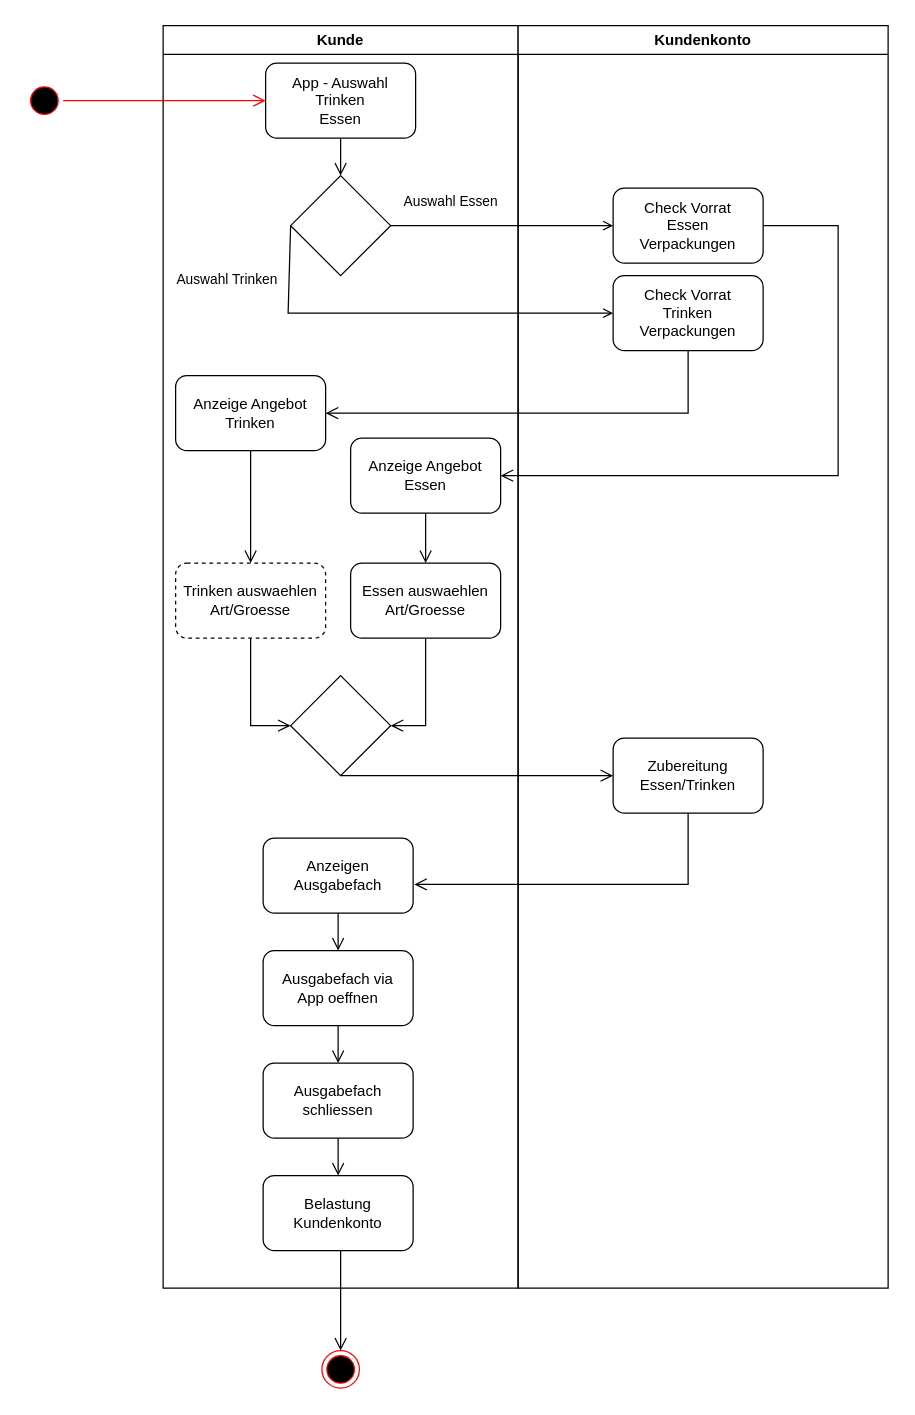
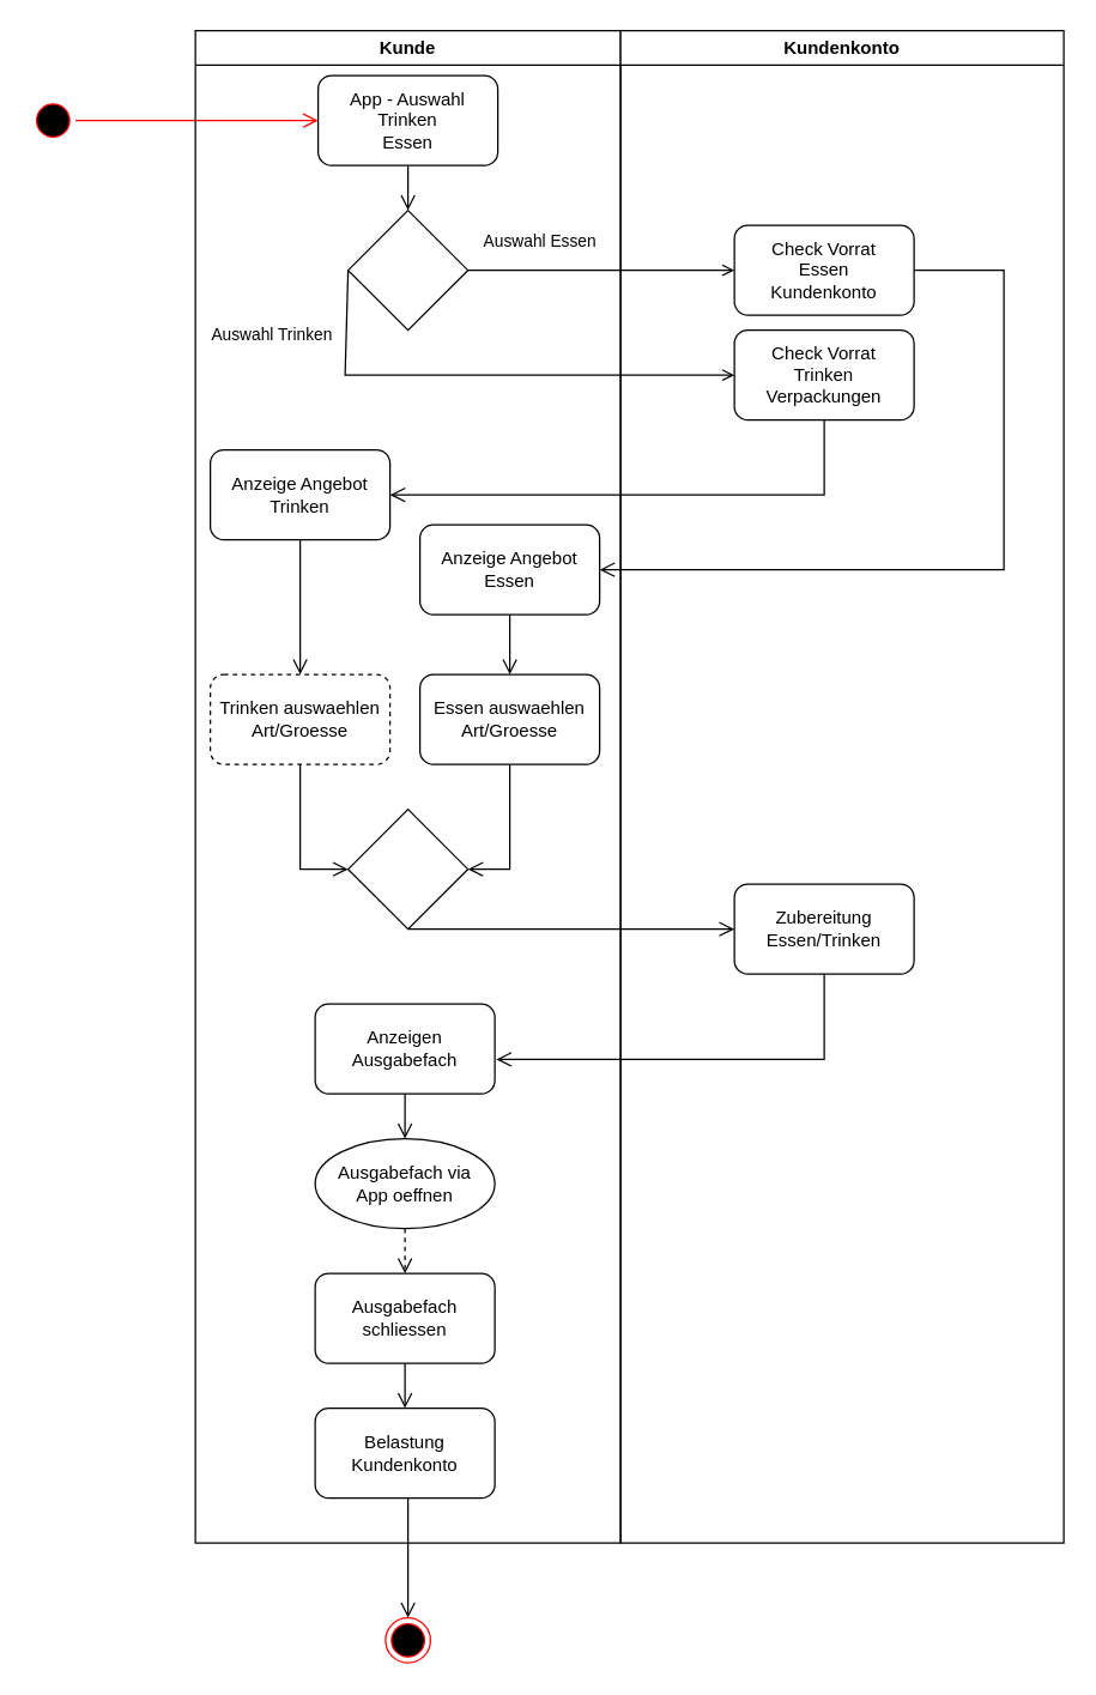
  <mxCell id="0" />
  <mxCell id="1" parent="0" />
  <mxCell id="2" value="" style="ellipse;html=1;shape=endState;fillColor=#000000;strokeColor=#ff0000;" parent="1" vertex="1"><mxGeometry x="257" y="1080" width="30" height="30" as="geometry" /></mxCell>
  <mxCell id="3" value="" style="ellipse;html=1;shape=startState;fillColor=#000000;strokeColor=#ff0000;" parent="1" vertex="1"><mxGeometry x="20" y="65" width="30" height="30" as="geometry" /></mxCell>
  <mxCell id="4" value="" style="edgeStyle=orthogonalEdgeStyle;html=1;verticalAlign=bottom;endArrow=open;endSize=8;strokeColor=#ff0000;rounded=0;entryX=0;entryY=0.5;entryDx=0;entryDy=0;" parent="1" source="3" target="8" edge="1"><mxGeometry relative="1" as="geometry"><mxPoint x="25" y="140" as="targetPoint" /></mxGeometry></mxCell>
  <mxCell id="5" value="" style="endArrow=open;startArrow=none;endFill=0;startFill=0;endSize=8;html=1;verticalAlign=bottom;labelBackgroundColor=none;strokeWidth=1;rounded=0;exitX=0.5;exitY=1;exitDx=0;exitDy=0;entryX=0;entryY=0.5;entryDx=0;entryDy=0;" parent="1" source="13" edge="1" target="30"><mxGeometry width="160" relative="1" as="geometry"><mxPoint x="529" y="620" as="sourcePoint" /><mxPoint x="450" y="620" as="targetPoint" /></mxGeometry></mxCell>
  <mxCell id="6" value="" style="endArrow=open;startArrow=none;endFill=0;startFill=0;endSize=8;html=1;verticalAlign=bottom;labelBackgroundColor=none;strokeWidth=1;rounded=0;entryX=0.5;entryY=0;entryDx=0;entryDy=0;" parent="1" target="2" edge="1"><mxGeometry width="160" relative="1" as="geometry"><mxPoint x="272" y="990" as="sourcePoint" /><mxPoint x="86" y="1060" as="targetPoint" /></mxGeometry></mxCell>
  <mxCell id="7" value="Kunde" style="swimlane;whiteSpace=wrap;html=1;" parent="1" vertex="1"><mxGeometry x="130" y="20" width="284" height="1010" as="geometry" /></mxCell>
  <mxCell id="8" value="App - Auswahl&lt;br&gt;Trinken&lt;br&gt;Essen" style="rounded=1;whiteSpace=wrap;html=1;" parent="7" vertex="1"><mxGeometry x="82" y="30" width="120" height="60" as="geometry" /></mxCell>
  <mxCell id="9" value="" style="rhombus;whiteSpace=wrap;html=1;" parent="7" vertex="1"><mxGeometry x="102" y="120" width="80" height="80" as="geometry" /></mxCell>
  <mxCell id="10" value="" style="endArrow=open;startArrow=none;endFill=0;startFill=0;endSize=8;html=1;verticalAlign=bottom;labelBackgroundColor=none;strokeWidth=1;rounded=0;entryX=0.5;entryY=0;entryDx=0;entryDy=0;exitX=0.5;exitY=1;exitDx=0;exitDy=0;" parent="7" target="9" edge="1" source="8"><mxGeometry width="160" relative="1" as="geometry"><mxPoint x="19" y="600" as="sourcePoint" /><mxPoint x="99" y="600" as="targetPoint" /></mxGeometry></mxCell>
  <mxCell id="11" value="Essen auswaehlen&lt;br&gt;Art/Groesse" style="rounded=1;whiteSpace=wrap;html=1;" parent="7" vertex="1"><mxGeometry x="150" y="430" width="120" height="60" as="geometry" /></mxCell>
  <mxCell id="12" value="Trinken auswaehlen&lt;br&gt;Art/Groesse" style="rounded=1;whiteSpace=wrap;html=1;dashed=1;" parent="7" vertex="1"><mxGeometry x="10" y="430" width="120" height="60" as="geometry" /></mxCell>
  <mxCell id="13" value="" style="rhombus;whiteSpace=wrap;html=1;" parent="7" vertex="1"><mxGeometry x="102" y="520" width="80" height="80" as="geometry" /></mxCell>
  <mxCell id="14" value="" style="endArrow=open;startArrow=none;endFill=0;startFill=0;endSize=8;html=1;verticalAlign=bottom;labelBackgroundColor=none;strokeWidth=1;rounded=0;entryX=0;entryY=0.5;entryDx=0;entryDy=0;exitX=0.5;exitY=1;exitDx=0;exitDy=0;" parent="7" source="12" target="13" edge="1"><mxGeometry width="160" relative="1" as="geometry"><mxPoint x="-31" y="1390" as="sourcePoint" /><mxPoint x="129" y="1390" as="targetPoint" /><Array as="points"><mxPoint x="70" y="560" /></Array></mxGeometry></mxCell>
  <mxCell id="15" value="" style="endArrow=open;startArrow=none;endFill=0;startFill=0;endSize=8;html=1;verticalAlign=bottom;labelBackgroundColor=none;strokeWidth=1;rounded=0;entryX=1;entryY=0.5;entryDx=0;entryDy=0;exitX=0.5;exitY=1;exitDx=0;exitDy=0;" parent="7" source="11" target="13" edge="1"><mxGeometry width="160" relative="1" as="geometry"><mxPoint x="-41" y="1340" as="sourcePoint" /><mxPoint x="119" y="1340" as="targetPoint" /><Array as="points"><mxPoint x="210" y="560" /></Array></mxGeometry></mxCell>
- <mxCell id="16" value="Ausgabefach via&lt;br&gt;App oeffnen" style="rounded=1;whiteSpace=wrap;html=1;" parent="7" vertex="1"><mxGeometry x="80" y="740" width="120" height="60" as="geometry" /></mxCell>
+ <mxCell id="16" value="Ausgabefach via&lt;br&gt;App oeffnen" style="ellipse;whiteSpace=wrap;html=1;" parent="7" vertex="1"><mxGeometry x="80" y="740" width="120" height="60" as="geometry" /></mxCell>
  <mxCell id="17" value="Ausgabefach&lt;br&gt;schliessen" style="rounded=1;whiteSpace=wrap;html=1;" parent="7" vertex="1"><mxGeometry x="80" y="830" width="120" height="60" as="geometry" /></mxCell>
- <mxCell id="18" value="" style="endArrow=open;startArrow=none;endFill=0;startFill=0;endSize=8;html=1;verticalAlign=bottom;labelBackgroundColor=none;strokeWidth=1;rounded=0;exitX=0.5;exitY=1;exitDx=0;exitDy=0;" parent="7" source="16" target="17" edge="1"><mxGeometry width="160" relative="1" as="geometry"><mxPoint x="221" y="1160" as="sourcePoint" /><mxPoint x="381" y="1160" as="targetPoint" /></mxGeometry></mxCell>
+ <mxCell id="18" value="" style="endArrow=open;startArrow=none;endFill=0;startFill=0;endSize=8;html=1;verticalAlign=bottom;labelBackgroundColor=none;strokeWidth=1;rounded=0;exitX=0.5;exitY=1;exitDx=0;exitDy=0;dashed=1;" parent="7" source="16" target="17" edge="1"><mxGeometry width="160" relative="1" as="geometry"><mxPoint x="221" y="1160" as="sourcePoint" /><mxPoint x="381" y="1160" as="targetPoint" /></mxGeometry></mxCell>
  <mxCell id="19" value="Anzeige Angebot&lt;br&gt;Trinken" style="rounded=1;whiteSpace=wrap;html=1;" vertex="1" parent="7"><mxGeometry x="10" y="280" width="120" height="60" as="geometry" /></mxCell>
  <mxCell id="20" value="Anzeige Angebot&lt;br&gt;Essen" style="rounded=1;whiteSpace=wrap;html=1;" vertex="1" parent="7"><mxGeometry x="150" y="330" width="120" height="60" as="geometry" /></mxCell>
  <mxCell id="21" value="" style="endArrow=open;startArrow=none;endFill=0;startFill=0;endSize=8;html=1;verticalAlign=bottom;labelBackgroundColor=none;strokeWidth=1;rounded=0;exitX=0.5;exitY=1;exitDx=0;exitDy=0;entryX=0.5;entryY=0;entryDx=0;entryDy=0;" edge="1" parent="7" source="19" target="12"><mxGeometry width="160" relative="1" as="geometry"><mxPoint x="200" y="440" as="sourcePoint" /><mxPoint x="360" y="440" as="targetPoint" /></mxGeometry></mxCell>
  <mxCell id="22" value="" style="endArrow=open;startArrow=none;endFill=0;startFill=0;endSize=8;html=1;verticalAlign=bottom;labelBackgroundColor=none;strokeWidth=1;rounded=0;exitX=0.5;exitY=1;exitDx=0;exitDy=0;entryX=0.5;entryY=0;entryDx=0;entryDy=0;" edge="1" parent="7" source="20" target="11"><mxGeometry width="160" relative="1" as="geometry"><mxPoint x="200" y="440" as="sourcePoint" /><mxPoint x="360" y="440" as="targetPoint" /></mxGeometry></mxCell>
  <mxCell id="23" value="Anzeigen&lt;br&gt;Ausgabefach" style="rounded=1;whiteSpace=wrap;html=1;" vertex="1" parent="7"><mxGeometry x="80" y="650" width="120" height="60" as="geometry" /></mxCell>
  <mxCell id="24" value="Belastung&lt;br&gt;Kundenkonto" style="rounded=1;whiteSpace=wrap;html=1;" vertex="1" parent="7"><mxGeometry x="80" y="920" width="120" height="60" as="geometry" /></mxCell>
  <mxCell id="25" value="" style="endArrow=open;startArrow=none;endFill=0;startFill=0;endSize=8;html=1;verticalAlign=bottom;labelBackgroundColor=none;strokeWidth=1;rounded=0;exitX=0.5;exitY=1;exitDx=0;exitDy=0;entryX=0.5;entryY=0;entryDx=0;entryDy=0;" edge="1" parent="7" source="17" target="24"><mxGeometry width="160" relative="1" as="geometry"><mxPoint x="200" y="640" as="sourcePoint" /><mxPoint x="360" y="640" as="targetPoint" /></mxGeometry></mxCell>
  <mxCell id="26" value="" style="endArrow=open;startArrow=none;endFill=0;startFill=0;endSize=8;html=1;verticalAlign=bottom;labelBackgroundColor=none;strokeWidth=1;rounded=0;exitX=0.5;exitY=1;exitDx=0;exitDy=0;entryX=0.5;entryY=0;entryDx=0;entryDy=0;" edge="1" parent="7" source="23" target="16"><mxGeometry width="160" relative="1" as="geometry"><mxPoint x="200" y="640" as="sourcePoint" /><mxPoint x="360" y="640" as="targetPoint" /></mxGeometry></mxCell>
  <mxCell id="27" value="Kundenkonto" style="swimlane;whiteSpace=wrap;html=1;" parent="1" vertex="1"><mxGeometry x="414" y="20" width="296" height="1010" as="geometry" /></mxCell>
  <mxCell id="28" value="Check Vorrat&lt;br&gt;Trinken&lt;br&gt;Verpackungen" style="rounded=1;whiteSpace=wrap;html=1;" vertex="1" parent="27"><mxGeometry x="76" y="200" width="120" height="60" as="geometry" /></mxCell>
- <mxCell id="29" value="Check Vorrat&lt;br&gt;Essen&lt;br&gt;Verpackungen" style="rounded=1;whiteSpace=wrap;html=1;" vertex="1" parent="27"><mxGeometry x="76" y="130" width="120" height="60" as="geometry" /></mxCell>
+ <mxCell id="29" value="Check Vorrat&lt;br&gt;Essen&lt;br&gt;Kundenkonto" style="rounded=1;whiteSpace=wrap;html=1;" vertex="1" parent="27"><mxGeometry x="76" y="130" width="120" height="60" as="geometry" /></mxCell>
  <mxCell id="30" value="Zubereitung&lt;br&gt;Essen/Trinken" style="rounded=1;whiteSpace=wrap;html=1;" vertex="1" parent="27"><mxGeometry x="76" y="570" width="120" height="60" as="geometry" /></mxCell>
  <mxCell id="31" value="Auswahl Essen" style="html=1;verticalAlign=bottom;labelBackgroundColor=none;endArrow=open;endFill=0;rounded=0;exitX=1;exitY=0.5;exitDx=0;exitDy=0;entryX=0;entryY=0.5;entryDx=0;entryDy=0;" parent="1" source="9" edge="1" target="29"><mxGeometry x="-0.461" y="10" width="160" relative="1" as="geometry"><mxPoint x="149" y="530" as="sourcePoint" /><mxPoint x="460" y="200" as="targetPoint" /><mxPoint as="offset" /></mxGeometry></mxCell>
  <mxCell id="32" value="Auswahl Trinken" style="html=1;verticalAlign=bottom;labelBackgroundColor=none;endArrow=open;endFill=0;rounded=0;entryX=0;entryY=0.5;entryDx=0;entryDy=0;exitX=0;exitY=0.5;exitDx=0;exitDy=0;" parent="1" source="9" edge="1" target="28"><mxGeometry x="-0.677" y="-50" width="160" relative="1" as="geometry"><mxPoint x="230" y="180" as="sourcePoint" /><mxPoint x="319" y="709.5" as="targetPoint" /><mxPoint as="offset" /><Array as="points"><mxPoint x="230" y="250" /></Array></mxGeometry></mxCell>
  <mxCell id="33" value="" style="endArrow=open;startArrow=none;endFill=0;startFill=0;endSize=8;html=1;verticalAlign=bottom;labelBackgroundColor=none;strokeWidth=1;rounded=0;exitX=0.5;exitY=1;exitDx=0;exitDy=0;entryX=1;entryY=0.5;entryDx=0;entryDy=0;" edge="1" parent="1" source="28" target="19"><mxGeometry width="160" relative="1" as="geometry"><mxPoint x="330" y="260" as="sourcePoint" /><mxPoint x="490" y="260" as="targetPoint" /><Array as="points"><mxPoint x="550" y="330" /><mxPoint x="500" y="330" /></Array></mxGeometry></mxCell>
  <mxCell id="34" value="" style="endArrow=open;startArrow=none;endFill=0;startFill=0;endSize=8;html=1;verticalAlign=bottom;labelBackgroundColor=none;strokeWidth=1;rounded=0;entryX=1;entryY=0.5;entryDx=0;entryDy=0;exitX=1;exitY=0.5;exitDx=0;exitDy=0;" edge="1" parent="1" source="29" target="20"><mxGeometry width="160" relative="1" as="geometry"><mxPoint x="560" y="89.5" as="sourcePoint" /><mxPoint x="620" y="380" as="targetPoint" /><Array as="points"><mxPoint x="670" y="180" /><mxPoint x="670" y="380" /></Array></mxGeometry></mxCell>
  <mxCell id="35" value="" style="endArrow=open;startArrow=none;endFill=0;startFill=0;endSize=8;html=1;verticalAlign=bottom;labelBackgroundColor=none;strokeWidth=1;rounded=0;exitX=0.5;exitY=1;exitDx=0;exitDy=0;entryX=1.008;entryY=0.617;entryDx=0;entryDy=0;entryPerimeter=0;" edge="1" parent="1" source="30" target="23"><mxGeometry width="160" relative="1" as="geometry"><mxPoint x="330" y="560" as="sourcePoint" /><mxPoint x="490" y="560" as="targetPoint" /><Array as="points"><mxPoint x="550" y="707" /></Array></mxGeometry></mxCell>
